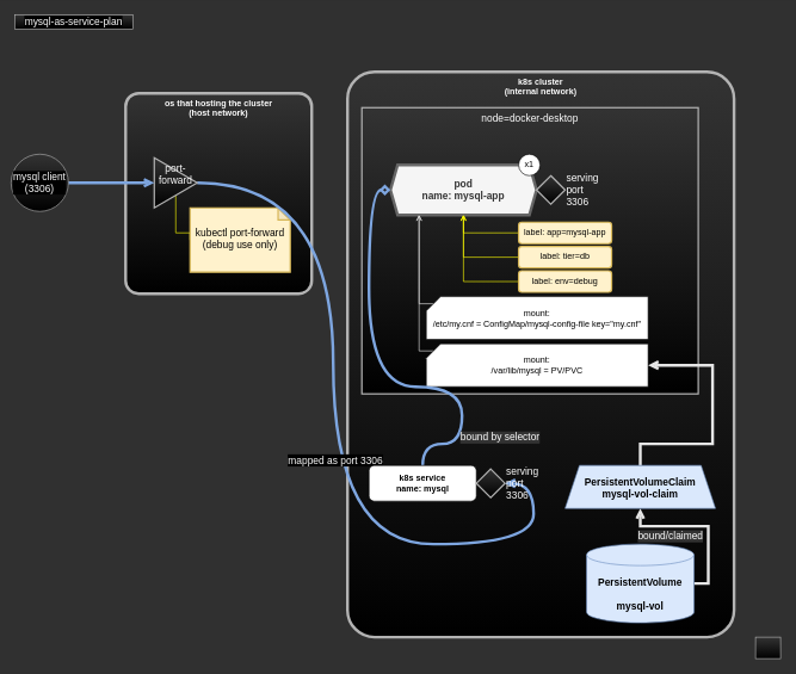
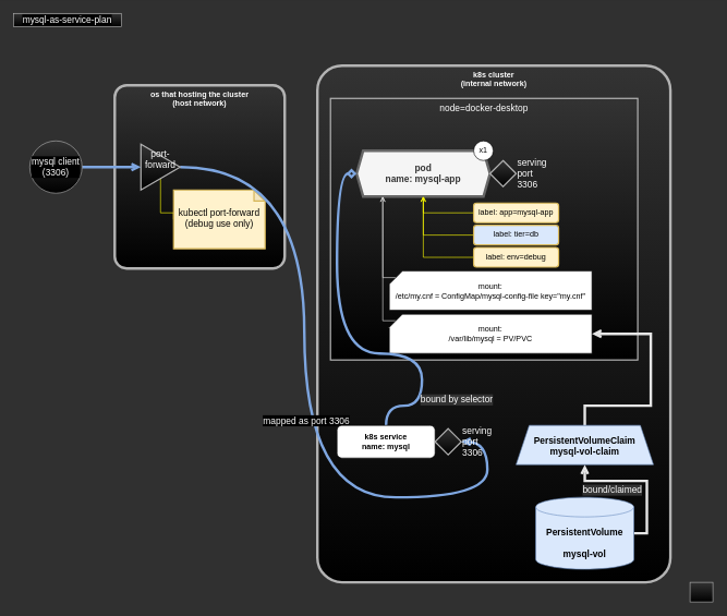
  <mxCell id="0" />
  <mxCell id="1" parent="0" />
  <mxCell id="2" value="os that hosting the cluster&lt;br&gt;(host network)" style="rounded=1;whiteSpace=wrap;html=1;arcSize=7;fontStyle=1;verticalAlign=top;strokeWidth=4;strokeColor=#B3B3B3;gradientColor=#000000;fillColor=#333333;fontColor=#FFFFFF;" parent="1" vertex="1"><mxGeometry x="175" y="130" width="260" height="280" as="geometry" /></mxCell>
  <mxCell id="3" value="k8s cluster&lt;br&gt;(internal network)" style="rounded=1;whiteSpace=wrap;html=1;arcSize=7;fontStyle=1;verticalAlign=top;strokeWidth=4;strokeColor=#B3B3B3;gradientColor=#000000;fillColor=#333333;fontColor=#FFFFFF;" parent="1" vertex="1"><mxGeometry x="485" y="100" width="540" height="790" as="geometry" /></mxCell>
  <mxCell id="4" value="node=docker-desktop" style="whiteSpace=wrap;html=1;fontSize=14;fontColor=#FFFFFF;strokeColor=#B3B3B3;strokeWidth=2;fillColor=#333333;gradientColor=#000000;verticalAlign=top;" parent="1" vertex="1"><mxGeometry x="505" y="150" width="470" height="400" as="geometry" /></mxCell>
  <mxCell id="5" value="pod&lt;br style=&quot;font-size: 14px&quot;&gt;name: mysql-app" style="shape=hexagon;perimeter=hexagonPerimeter2;whiteSpace=wrap;html=1;fixedSize=1;fontColor=#333333;strokeColor=#666666;strokeWidth=4;fillColor=#f5f5f5;verticalAlign=middle;size=10;fontStyle=1;fontSize=14;" parent="1" vertex="1"><mxGeometry x="545" y="230" width="204" height="70" as="geometry" /></mxCell>
  <mxCell id="6" style="edgeStyle=orthogonalEdgeStyle;rounded=0;orthogonalLoop=1;jettySize=auto;html=1;exitX=0;exitY=0.5;exitDx=0;exitDy=0;entryX=0.5;entryY=1;entryDx=0;entryDy=0;fontSize=14;fontColor=#FFFFFF;strokeColor=#FFFF00;endArrow=open;endFill=0;" parent="1" source="7" target="5" edge="1"><mxGeometry relative="1" as="geometry" /></mxCell>
- <mxCell id="7" value="label: tier=db" style="rounded=1;whiteSpace=wrap;html=1;strokeColor=#d6b656;strokeWidth=2;fillColor=#fff2cc;verticalAlign=top;" parent="1" vertex="1"><mxGeometry x="724" y="344" width="130" height="30" as="geometry" /></mxCell>
+ <mxCell id="7" value="label: tier=db" style="rounded=1;whiteSpace=wrap;html=1;strokeColor=#d6b656;strokeWidth=2;fillColor=#dae8fc;verticalAlign=top;" parent="1" vertex="1"><mxGeometry x="724" y="344" width="130" height="30" as="geometry" /></mxCell>
  <mxCell id="8" style="edgeStyle=orthogonalEdgeStyle;rounded=0;orthogonalLoop=1;jettySize=auto;html=1;exitX=0;exitY=0.5;exitDx=0;exitDy=0;entryX=0.5;entryY=1;entryDx=0;entryDy=0;fontSize=14;fontColor=#FFFFFF;endArrow=open;endFill=0;strokeColor=#FFFF00;" parent="1" source="9" target="5" edge="1"><mxGeometry relative="1" as="geometry" /></mxCell>
  <mxCell id="9" value="label: app=mysql-app" style="rounded=1;whiteSpace=wrap;html=1;strokeColor=#d6b656;strokeWidth=2;fillColor=#fff2cc;verticalAlign=top;" parent="1" vertex="1"><mxGeometry x="724" y="310" width="130" height="30" as="geometry" /></mxCell>
  <mxCell id="10" style="edgeStyle=orthogonalEdgeStyle;rounded=0;orthogonalLoop=1;jettySize=auto;html=1;exitX=0;exitY=0.5;exitDx=0;exitDy=0;exitPerimeter=0;entryX=0.5;entryY=1;entryDx=0;entryDy=0;fontSize=14;fontColor=#FFFFFF;endArrow=none;endFill=0;strokeColor=#FFFF00;" parent="1" source="11" target="14" edge="1"><mxGeometry relative="1" as="geometry"><Array as="points"><mxPoint x="245" y="325" /></Array></mxGeometry></mxCell>
  <mxCell id="11" value="kubectl port-forward&lt;br&gt;(debug use only)" style="shape=note;whiteSpace=wrap;html=1;backgroundOutline=1;darkOpacity=0.05;fontSize=14;strokeColor=#d6b656;strokeWidth=2;fillColor=#fff2cc;verticalAlign=top;size=17;spacing=2;spacingTop=20;" parent="1" vertex="1"><mxGeometry x="265" y="290" width="140" height="90" as="geometry" /></mxCell>
  <mxCell id="12" style="edgeStyle=orthogonalEdgeStyle;rounded=0;orthogonalLoop=1;jettySize=auto;html=1;exitX=1;exitY=0.5;exitDx=0;exitDy=0;entryX=1;entryY=0.5;entryDx=0;entryDy=0;fontSize=14;fontColor=#FFFFFF;endArrow=open;endFill=0;curved=1;strokeWidth=4;strokeColor=#7EA6E0;" parent="1" source="14" target="33" edge="1"><mxGeometry relative="1" as="geometry"><Array as="points"><mxPoint x="465" y="255" /><mxPoint x="465" y="760" /><mxPoint x="745" y="760" /><mxPoint x="745" y="675" /></Array></mxGeometry></mxCell>
  <mxCell id="13" value="mapped as port 3306" style="edgeLabel;html=1;align=center;verticalAlign=middle;resizable=0;points=[];fontSize=14;labelBackgroundColor=#000000;fontColor=#FFFFFF;" parent="12" vertex="1" connectable="0"><mxGeometry x="0.086" relative="1" as="geometry"><mxPoint x="2" y="-20" as="offset" /></mxGeometry></mxCell>
  <mxCell id="14" value="port-forward" style="triangle;whiteSpace=wrap;html=1;fontSize=14;fontColor=#FFFFFF;strokeColor=#B3B3B3;strokeWidth=2;fillColor=#333333;gradientColor=#000000;verticalAlign=top;" parent="1" vertex="1"><mxGeometry x="215" y="220" width="60" height="70" as="geometry" /></mxCell>
  <mxCell id="15" value="serving port 3306" style="rhombus;whiteSpace=wrap;html=1;fontSize=14;fontColor=#FFFFFF;strokeColor=#B3B3B3;strokeWidth=2;fillColor=#333333;gradientColor=#000000;verticalAlign=middle;labelPosition=right;verticalLabelPosition=middle;align=left;" parent="1" vertex="1"><mxGeometry x="749" y="245" width="40" height="40" as="geometry" /></mxCell>
  <mxCell id="16" value="mysql-as-service-plan" style="rounded=0;whiteSpace=wrap;html=1;labelBackgroundColor=#000000;fontSize=14;fontColor=#FFFFFF;strokeColor=#B3B3B3;strokeWidth=1;fillColor=#333333;gradientColor=#000000;verticalAlign=middle;" parent="1" vertex="1"><mxGeometry x="20" y="20" width="165" height="20" as="geometry" /></mxCell>
  <mxCell id="17" value="" style="rounded=0;whiteSpace=wrap;html=1;labelBackgroundColor=#000000;fontSize=14;fontColor=#FFFFFF;strokeColor=#B3B3B3;strokeWidth=1;fillColor=#333333;gradientColor=#000000;verticalAlign=middle;" parent="1" vertex="1"><mxGeometry x="1055" y="890" width="35" height="30" as="geometry" /></mxCell>
  <mxCell id="18" style="edgeStyle=orthogonalEdgeStyle;curved=1;rounded=0;orthogonalLoop=1;jettySize=auto;html=1;exitX=1;exitY=0.5;exitDx=0;exitDy=0;entryX=0;entryY=0.5;entryDx=0;entryDy=0;fontSize=14;fontColor=#FFFFFF;endArrow=open;endFill=0;strokeColor=#7EA6E0;strokeWidth=4;" parent="1" source="19" target="14" edge="1"><mxGeometry relative="1" as="geometry" /></mxCell>
- <mxCell id="19" value="mysql client&lt;br&gt;(3306)" style="ellipse;whiteSpace=wrap;html=1;aspect=fixed;labelBackgroundColor=#000000;fontSize=14;fontColor=#FFFFFF;strokeColor=#B3B3B3;strokeWidth=1;fillColor=#333333;gradientColor=#000000;verticalAlign=middle;" parent="1" vertex="1"><mxGeometry x="15" y="215" width="80" height="80" as="geometry" /></mxCell>
+ <mxCell id="19" value="mysql client&lt;br&gt;(3306)" style="ellipse;whiteSpace=wrap;html=1;aspect=fixed;labelBackgroundColor=#000000;fontSize=14;fontColor=#FFFFFF;strokeColor=#B3B3B3;strokeWidth=1;fillColor=#333333;gradientColor=#000000;verticalAlign=middle;" parent="1" vertex="1"><mxGeometry x="45" y="215" width="80" height="80" as="geometry" /></mxCell>
  <mxCell id="20" value="x1" style="ellipse;whiteSpace=wrap;html=1;" parent="1" vertex="1"><mxGeometry x="724" y="215" width="30" height="30" as="geometry" /></mxCell>
  <mxCell id="21" style="edgeStyle=orthogonalEdgeStyle;rounded=0;orthogonalLoop=1;jettySize=auto;html=1;exitX=0;exitY=0;exitDx=10;exitDy=10;exitPerimeter=0;entryX=0.196;entryY=1;entryDx=0;entryDy=0;entryPerimeter=0;fontSize=14;fontColor=#FFFFFF;endArrow=open;endFill=0;strokeColor=#E6E6E6;" parent="1" source="22" target="5" edge="1"><mxGeometry relative="1" as="geometry"><Array as="points"><mxPoint x="585" y="424" /></Array></mxGeometry></mxCell>
  <mxCell id="22" value="mount:&lt;br&gt;/etc/my.cnf = ConfigMap/mysql-config-file key=&quot;my.cnf&quot;" style="shape=card;whiteSpace=wrap;html=1;size=20;" parent="1" vertex="1"><mxGeometry x="595" y="414" width="310" height="60" as="geometry" /></mxCell>
  <mxCell id="23" style="edgeStyle=orthogonalEdgeStyle;rounded=0;orthogonalLoop=1;jettySize=auto;html=1;exitX=0;exitY=0;exitDx=10;exitDy=10;exitPerimeter=0;fontSize=14;fontColor=#FFFFFF;endArrow=open;endFill=0;strokeColor=#E6E6E6;" parent="1" source="24" edge="1"><mxGeometry relative="1" as="geometry"><mxPoint x="585" y="300" as="targetPoint" /><Array as="points"><mxPoint x="585" y="490" /></Array></mxGeometry></mxCell>
  <mxCell id="24" value="mount:&lt;br&gt;/var/lib/mysql = PV/PVC" style="shape=card;whiteSpace=wrap;html=1;size=20;" parent="1" vertex="1"><mxGeometry x="595" y="480" width="310" height="60" as="geometry" /></mxCell>
  <mxCell id="25" style="edgeStyle=orthogonalEdgeStyle;rounded=0;orthogonalLoop=1;jettySize=auto;html=1;exitX=1;exitY=0.5;exitDx=0;exitDy=0;exitPerimeter=0;entryX=0.5;entryY=1;entryDx=0;entryDy=0;fontSize=14;fontColor=#FFFFFF;endArrow=open;endFill=0;strokeColor=#E6E6E6;strokeWidth=4;" parent="1" source="27" target="29" edge="1"><mxGeometry relative="1" as="geometry" /></mxCell>
  <mxCell id="26" value="bound/claimed" style="edgeLabel;html=1;align=center;verticalAlign=middle;resizable=0;points=[];fontSize=14;fontColor=#FFFFFF;labelBackgroundColor=#333333;" parent="25" vertex="1" connectable="0"><mxGeometry x="-0.507" y="3" relative="1" as="geometry"><mxPoint x="-51" y="-33" as="offset" /></mxGeometry></mxCell>
  <mxCell id="27" value="PersistentVolume&lt;br&gt;&lt;br&gt;mysql-vol" style="shape=cylinder3;whiteSpace=wrap;html=1;boundedLbl=1;backgroundOutline=1;size=15;fontSize=14;fillColor=#dae8fc;strokeColor=#6c8ebf;verticalAlign=top;fontStyle=1;spacingTop=8;" parent="1" vertex="1"><mxGeometry x="819" y="760" width="150" height="110" as="geometry" /></mxCell>
  <mxCell id="28" style="edgeStyle=orthogonalEdgeStyle;rounded=0;orthogonalLoop=1;jettySize=auto;html=1;exitX=0.5;exitY=0;exitDx=0;exitDy=0;entryX=1;entryY=0.5;entryDx=0;entryDy=0;entryPerimeter=0;fontSize=14;fontColor=#FFFFFF;endArrow=open;endFill=0;strokeColor=#E6E6E6;strokeWidth=4;" parent="1" source="29" target="24" edge="1"><mxGeometry relative="1" as="geometry"><Array as="points"><mxPoint x="894" y="620" /><mxPoint x="995" y="620" /><mxPoint x="995" y="510" /></Array></mxGeometry></mxCell>
  <mxCell id="29" value="PersistentVolumeClaim&lt;br&gt;mysql-vol-claim" style="shape=trapezoid;perimeter=trapezoidPerimeter;whiteSpace=wrap;html=1;fixedSize=1;fontSize=14;fontColor=#000000;verticalAlign=top;fontStyle=1;strokeColor=#6c8ebf;fillColor=#dae8fc;spacingTop=8;" parent="1" vertex="1"><mxGeometry x="789" y="650" width="210" height="60" as="geometry" /></mxCell>
  <mxCell id="30" style="edgeStyle=orthogonalEdgeStyle;curved=1;rounded=0;orthogonalLoop=1;jettySize=auto;html=1;exitX=0.5;exitY=0;exitDx=0;exitDy=0;entryX=0;entryY=0.5;entryDx=0;entryDy=0;fontSize=14;fontColor=#FFFFFF;endArrow=diamond;endFill=0;strokeColor=#7EA6E0;strokeWidth=4;" parent="1" source="32" target="5" edge="1"><mxGeometry relative="1" as="geometry"><mxPoint x="575" y="390" as="targetPoint" /><Array as="points"><mxPoint x="590" y="620" /><mxPoint x="645" y="620" /><mxPoint x="645" y="540" /><mxPoint x="515" y="540" /><mxPoint x="515" y="265" /></Array></mxGeometry></mxCell>
  <mxCell id="31" value="bound by selector" style="edgeLabel;html=1;align=center;verticalAlign=middle;resizable=0;points=[];fontSize=14;fontColor=#FFFFFF;labelBackgroundColor=#333333;" parent="30" vertex="1" connectable="0"><mxGeometry x="-0.747" y="6" relative="1" as="geometry"><mxPoint x="61" y="-4" as="offset" /></mxGeometry></mxCell>
  <mxCell id="32" value="k8s service&lt;br&gt;name: mysql" style="rounded=1;whiteSpace=wrap;html=1;fontStyle=1" parent="1" vertex="1"><mxGeometry x="515" y="650" width="150" height="50" as="geometry" /></mxCell>
  <mxCell id="33" value="serving port 3306" style="rhombus;whiteSpace=wrap;html=1;fontSize=14;fontColor=#FFFFFF;strokeColor=#B3B3B3;strokeWidth=2;fillColor=#333333;gradientColor=#000000;verticalAlign=middle;labelPosition=right;verticalLabelPosition=middle;align=left;" parent="1" vertex="1"><mxGeometry x="665" y="655" width="40" height="40" as="geometry" /></mxCell>
  <mxCell id="34" style="edgeStyle=orthogonalEdgeStyle;rounded=0;orthogonalLoop=1;jettySize=auto;html=1;exitX=0;exitY=0.5;exitDx=0;exitDy=0;entryX=0.5;entryY=1;entryDx=0;entryDy=0;fontSize=14;fontColor=#FFFFFF;endArrow=open;endFill=0;strokeColor=#FFFF00;" parent="1" source="35" target="5" edge="1"><mxGeometry relative="1" as="geometry" /></mxCell>
  <mxCell id="35" value="label: env=debug" style="rounded=1;whiteSpace=wrap;html=1;strokeColor=#d6b656;strokeWidth=2;fillColor=#fff2cc;verticalAlign=top;" parent="1" vertex="1"><mxGeometry x="724" y="378" width="130" height="30" as="geometry" /></mxCell>
